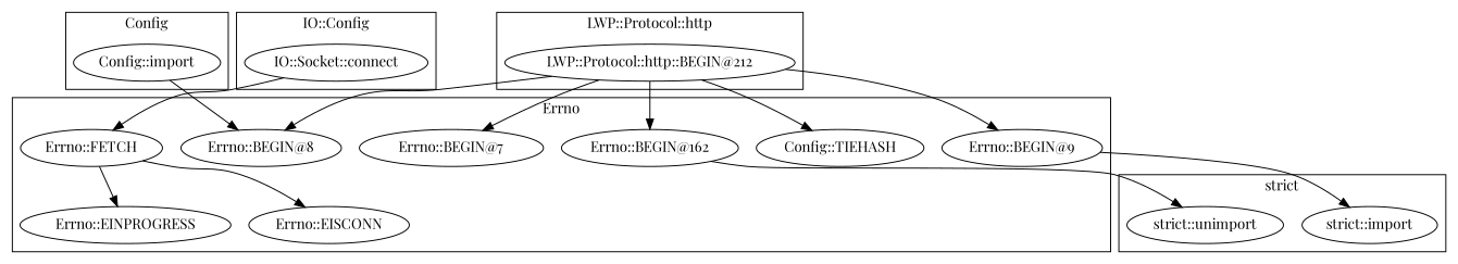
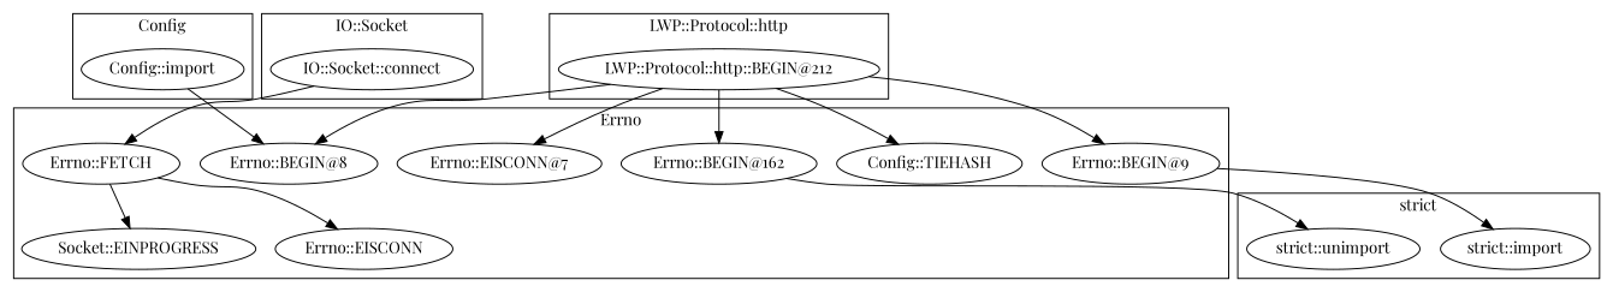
  digraph {
    fontname="Playfair Display"
    node [fontname="Playfair Display"]
    edge [fontname="Playfair Display"]
    "Errno::BEGIN@162"
-   "Errno::BEGIN@7"
-   "Errno::EINPROGRESS"
+   "Errno::BEGIN@7" [label="Errno::EISCONN@7"]
+   "Errno::EINPROGRESS" [label="Socket::EINPROGRESS"]
    "Errno::BEGIN@8"
    "Errno::BEGIN@9"
    "Errno::EISCONN"
    n7 [label="Config::TIEHASH"]
    "Errno::FETCH"
    "Config::import"
    "strict::import"
    "strict::unimport"
    "IO::Socket::connect"
    n13 [label="LWP::Protocol::http::BEGIN@212"]
    subgraph cluster_1 {
      label=Errno
      "Errno::BEGIN@162"
      "Errno::BEGIN@7"
      "Errno::EINPROGRESS"
      "Errno::BEGIN@8"
      "Errno::BEGIN@9"
      "Errno::EISCONN"
      n7
      "Errno::FETCH"
    }
    subgraph cluster_2 {
      label=Config
      "Config::import"
    }
    subgraph cluster_3 {
      label="strict"
      "strict::import"
      "strict::unimport"
    }
    subgraph cluster_4 {
-     label="IO::Config"
+     label="IO::Socket"
      "IO::Socket::connect"
    }
    subgraph cluster_5 {
      label="LWP::Protocol::http"
      n13
    }
    "Errno::BEGIN@162" -> "strict::unimport"
    "Errno::BEGIN@9" -> "strict::import"
    "Errno::FETCH" -> "Errno::EINPROGRESS"
    "Errno::FETCH" -> "Errno::EISCONN"
    "Config::import" -> "Errno::BEGIN@8"
    "IO::Socket::connect" -> "Errno::FETCH"
    n13 -> "Errno::BEGIN@162"
    n13 -> "Errno::BEGIN@7"
    n13 -> "Errno::BEGIN@8"
    n13 -> "Errno::BEGIN@9"
    n13 -> n7
  }
